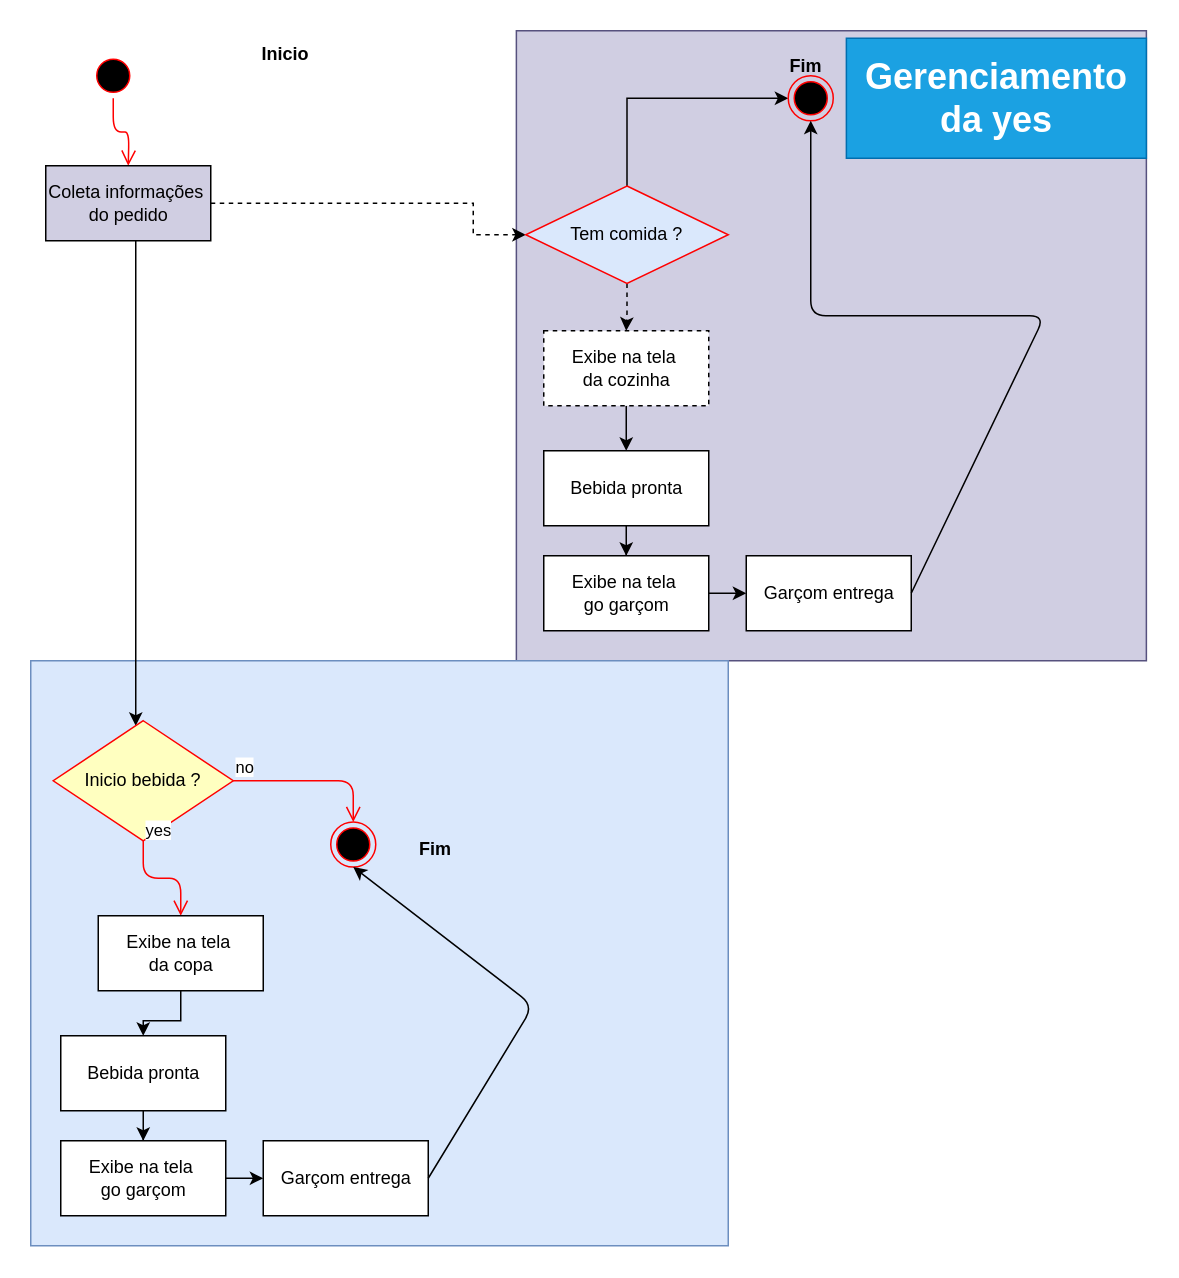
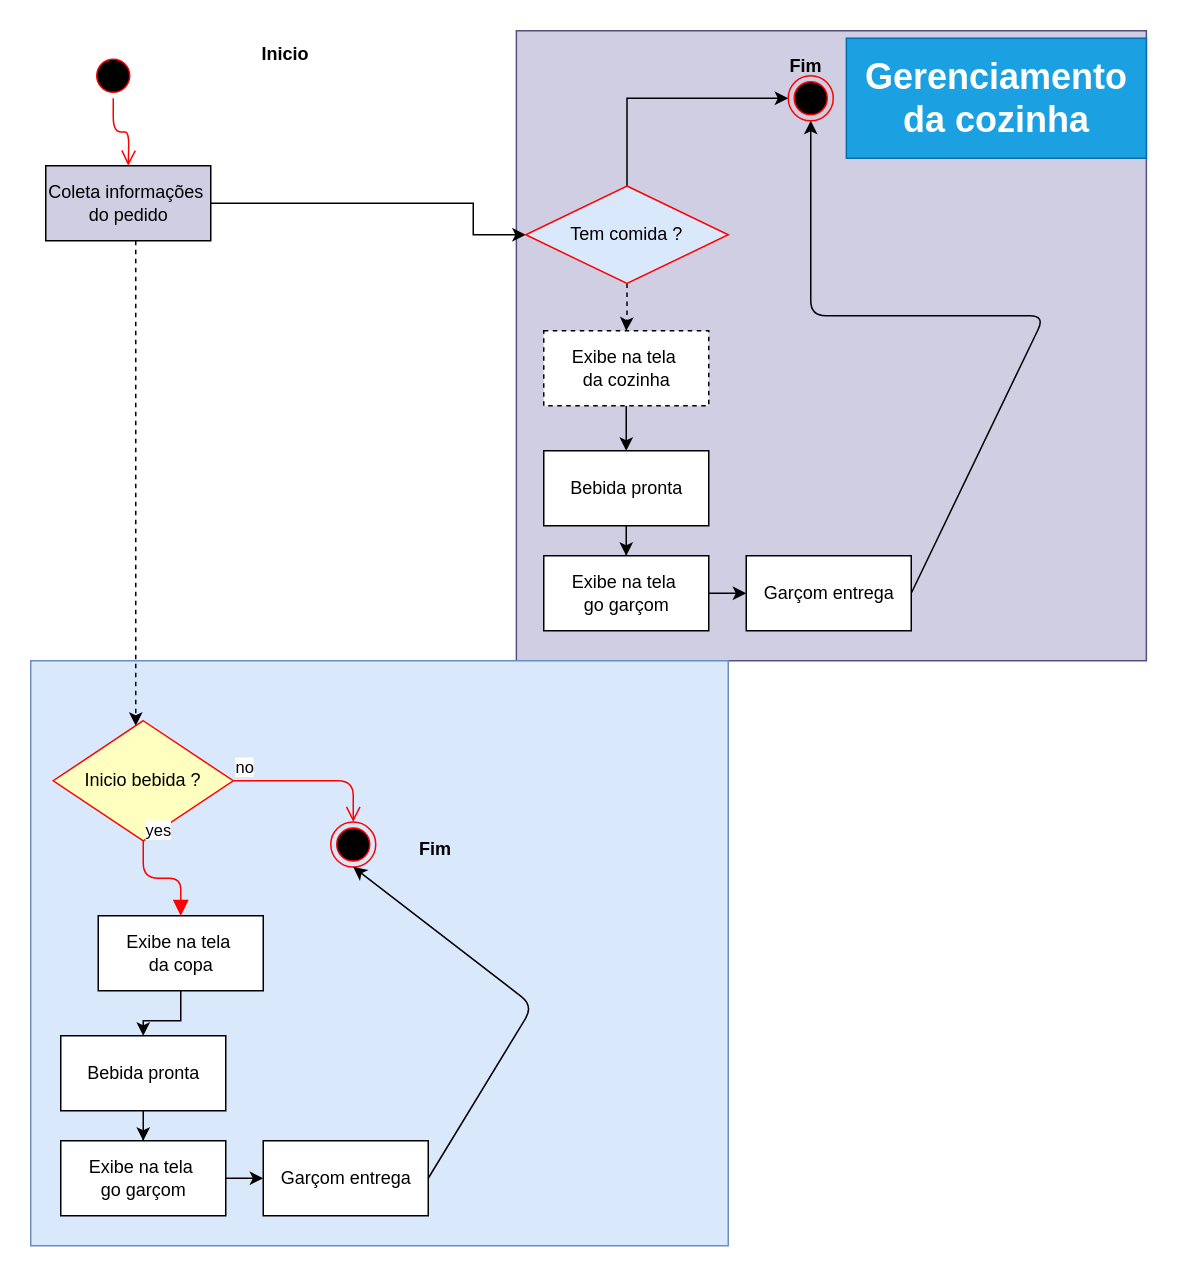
  <mxCell id="0" />
  <mxCell id="1" parent="0" />
  <mxCell id="2" value="" style="whiteSpace=wrap;html=1;aspect=fixed;fillColor=#d0cee2;strokeColor=#56517e;" parent="1" vertex="1"><mxGeometry x="343.75" y="20" width="420" height="420" as="geometry" /></mxCell>
  <mxCell id="3" value="" style="rounded=0;whiteSpace=wrap;html=1;fillColor=#dae8fc;strokeColor=#6c8ebf;" parent="1" vertex="1"><mxGeometry x="20" y="440" width="465" height="390" as="geometry" /></mxCell>
  <mxCell id="4" value="0" style="ellipse;html=1;shape=startState;fillColor=#000000;strokeColor=#ff0000;" parent="1" vertex="1"><mxGeometry x="60" y="35" width="30" height="30" as="geometry" /></mxCell>
  <mxCell id="5" value="" style="edgeStyle=orthogonalEdgeStyle;html=1;verticalAlign=bottom;endArrow=open;endSize=8;strokeColor=#ff0000;" parent="1" source="4" edge="1"><mxGeometry relative="1" as="geometry"><mxPoint x="85" y="110" as="targetPoint" /></mxGeometry></mxCell>
- <mxCell id="6" value="" style="edgeStyle=orthogonalEdgeStyle;rounded=0;orthogonalLoop=1;jettySize=auto;html=1;" parent="1" source="8" target="9" edge="1"><mxGeometry relative="1" as="geometry"><Array as="points"><mxPoint x="90" y="367.5" /><mxPoint x="90" y="367.5" /></Array></mxGeometry></mxCell>
- <mxCell id="7" style="edgeStyle=orthogonalEdgeStyle;rounded=0;orthogonalLoop=1;jettySize=auto;html=1;entryX=0;entryY=0.5;entryDx=0;entryDy=0;dashed=1;" parent="1" source="8" target="17" edge="1"><mxGeometry relative="1" as="geometry"><Array as="points"><mxPoint x="315" y="135" /><mxPoint x="315" y="156" /></Array></mxGeometry></mxCell>
+ <mxCell id="6" value="" style="edgeStyle=orthogonalEdgeStyle;rounded=0;orthogonalLoop=1;jettySize=auto;html=1;dashed=1;" parent="1" source="8" target="9" edge="1"><mxGeometry relative="1" as="geometry"><Array as="points"><mxPoint x="90" y="367.5" /><mxPoint x="90" y="367.5" /></Array></mxGeometry></mxCell>
+ <mxCell id="7" style="edgeStyle=orthogonalEdgeStyle;rounded=0;orthogonalLoop=1;jettySize=auto;html=1;entryX=0;entryY=0.5;entryDx=0;entryDy=0;" parent="1" source="8" target="17" edge="1"><mxGeometry relative="1" as="geometry"><Array as="points"><mxPoint x="315" y="135" /><mxPoint x="315" y="156" /></Array></mxGeometry></mxCell>
  <mxCell id="8" value="Coleta informações&amp;nbsp;&lt;br&gt;do pedido" style="html=1;fillColor=#d0cee2;" parent="1" vertex="1"><mxGeometry x="30" y="110" width="110" height="50" as="geometry" /></mxCell>
  <mxCell id="9" value="Inicio bebida ?" style="rhombus;whiteSpace=wrap;html=1;fillColor=#ffffc0;strokeColor=#ff0000;" parent="1" vertex="1"><mxGeometry x="35" y="480" width="120" height="80" as="geometry" /></mxCell>
  <mxCell id="10" value="no" style="edgeStyle=orthogonalEdgeStyle;html=1;align=left;verticalAlign=bottom;endArrow=open;endSize=8;strokeColor=#ff0000;entryX=0.5;entryY=0;entryDx=0;entryDy=0;" parent="1" source="9" target="14" edge="1"><mxGeometry x="-1" relative="1" as="geometry"><mxPoint x="235" y="487.5" as="targetPoint" /></mxGeometry></mxCell>
- <mxCell id="11" value="yes" style="edgeStyle=orthogonalEdgeStyle;html=1;align=left;verticalAlign=top;endArrow=open;endSize=8;strokeColor=#ff0000;entryX=0.5;entryY=0;entryDx=0;entryDy=0;" parent="1" source="9" target="13" edge="1"><mxGeometry x="-1" y="-20" relative="1" as="geometry"><mxPoint x="135" y="497.5" as="targetPoint" /><Array as="points" /><mxPoint x="20" y="-20" as="offset" /></mxGeometry></mxCell>
+ <mxCell id="11" value="yes" style="edgeStyle=orthogonalEdgeStyle;html=1;align=left;verticalAlign=top;endArrow=block;endSize=8;strokeColor=#ff0000;entryX=0.5;entryY=0;entryDx=0;entryDy=0;" parent="1" source="9" target="13" edge="1"><mxGeometry x="-1" y="-20" relative="1" as="geometry"><mxPoint x="135" y="497.5" as="targetPoint" /><Array as="points" /><mxPoint x="20" y="-20" as="offset" /></mxGeometry></mxCell>
  <mxCell id="12" value="" style="edgeStyle=orthogonalEdgeStyle;rounded=0;orthogonalLoop=1;jettySize=auto;html=1;" parent="1" source="13" target="19" edge="1"><mxGeometry relative="1" as="geometry" /></mxCell>
  <mxCell id="13" value="Exibe na tela&amp;nbsp;&lt;br&gt;da copa" style="html=1;" parent="1" vertex="1"><mxGeometry x="65" y="610" width="110" height="50" as="geometry" /></mxCell>
  <mxCell id="14" value="Fim" style="ellipse;html=1;shape=endState;fillColor=#000000;strokeColor=#ff0000;" parent="1" vertex="1"><mxGeometry x="220" y="547.5" width="30" height="30" as="geometry" /></mxCell>
  <mxCell id="15" style="edgeStyle=orthogonalEdgeStyle;rounded=0;orthogonalLoop=1;jettySize=auto;html=1;exitX=0.5;exitY=0;exitDx=0;exitDy=0;entryX=0;entryY=0.5;entryDx=0;entryDy=0;" parent="1" source="17" target="23" edge="1"><mxGeometry relative="1" as="geometry"><mxPoint x="418" y="50" as="targetPoint" /></mxGeometry></mxCell>
  <mxCell id="16" style="edgeStyle=orthogonalEdgeStyle;rounded=0;orthogonalLoop=1;jettySize=auto;html=1;entryX=0.5;entryY=0;entryDx=0;entryDy=0;dashed=1;" parent="1" source="17" target="25" edge="1"><mxGeometry relative="1" as="geometry" /></mxCell>
  <mxCell id="17" value="Tem comida ?" style="rhombus;whiteSpace=wrap;html=1;fillColor=#dae8fc;strokeColor=#ff0000;" parent="1" vertex="1"><mxGeometry x="350" y="123.5" width="135" height="65" as="geometry" /></mxCell>
  <mxCell id="18" value="" style="edgeStyle=orthogonalEdgeStyle;rounded=0;orthogonalLoop=1;jettySize=auto;html=1;" parent="1" source="19" target="21" edge="1"><mxGeometry relative="1" as="geometry" /></mxCell>
  <mxCell id="19" value="Bebida pronta" style="html=1;" parent="1" vertex="1"><mxGeometry x="40" y="690" width="110" height="50" as="geometry" /></mxCell>
  <mxCell id="20" value="" style="edgeStyle=orthogonalEdgeStyle;rounded=0;orthogonalLoop=1;jettySize=auto;html=1;" parent="1" source="21" target="22" edge="1"><mxGeometry relative="1" as="geometry" /></mxCell>
  <mxCell id="21" value="Exibe na tela&amp;nbsp;&lt;br&gt;go garçom" style="html=1;" parent="1" vertex="1"><mxGeometry x="40" y="760" width="110" height="50" as="geometry" /></mxCell>
  <mxCell id="22" value="Garçom entrega" style="html=1;" parent="1" vertex="1"><mxGeometry x="175" y="760" width="110" height="50" as="geometry" /></mxCell>
  <mxCell id="23" value="" style="ellipse;html=1;shape=endState;fillColor=#000000;strokeColor=#ff0000;" parent="1" vertex="1"><mxGeometry x="525" y="50" width="30" height="30" as="geometry" /></mxCell>
  <mxCell id="24" style="edgeStyle=orthogonalEdgeStyle;rounded=0;orthogonalLoop=1;jettySize=auto;html=1;exitX=0.5;exitY=1;exitDx=0;exitDy=0;entryX=0.5;entryY=0;entryDx=0;entryDy=0;" parent="1" source="25" target="27" edge="1"><mxGeometry relative="1" as="geometry" /></mxCell>
  <mxCell id="25" value="Exibe na tela&amp;nbsp;&lt;br&gt;da cozinha" style="html=1;dashed=1;" parent="1" vertex="1"><mxGeometry x="362" y="220" width="110" height="50" as="geometry" /></mxCell>
  <mxCell id="26" value="" style="edgeStyle=orthogonalEdgeStyle;rounded=0;orthogonalLoop=1;jettySize=auto;html=1;" parent="1" source="27" target="29" edge="1"><mxGeometry relative="1" as="geometry" /></mxCell>
  <mxCell id="27" value="Bebida pronta" style="html=1;" parent="1" vertex="1"><mxGeometry x="362" y="300" width="110" height="50" as="geometry" /></mxCell>
  <mxCell id="28" value="" style="edgeStyle=orthogonalEdgeStyle;rounded=0;orthogonalLoop=1;jettySize=auto;html=1;" parent="1" source="29" target="30" edge="1"><mxGeometry relative="1" as="geometry" /></mxCell>
  <mxCell id="29" value="Exibe na tela&amp;nbsp;&lt;br&gt;go garçom" style="html=1;" parent="1" vertex="1"><mxGeometry x="362" y="370" width="110" height="50" as="geometry" /></mxCell>
  <mxCell id="30" value="Garçom entrega" style="html=1;" parent="1" vertex="1"><mxGeometry x="497" y="370" width="110" height="50" as="geometry" /></mxCell>
  <mxCell id="31" value="Fim" style="text;align=center;fontStyle=1;verticalAlign=middle;spacingLeft=3;spacingRight=3;strokeColor=none;rotatable=0;points=[[0,0.5],[1,0.5]];portConstraint=eastwest;" parent="1" vertex="1"><mxGeometry x="497" y="30" width="80" height="26" as="geometry" /></mxCell>
  <mxCell id="32" value="Inicio" style="text;align=center;fontStyle=1;verticalAlign=middle;spacingLeft=3;spacingRight=3;strokeColor=none;rotatable=0;points=[[0,0.5],[1,0.5]];portConstraint=eastwest;" parent="1" vertex="1"><mxGeometry x="150" y="22" width="80" height="26" as="geometry" /></mxCell>
  <mxCell id="33" value="Fim" style="text;align=center;fontStyle=1;verticalAlign=middle;spacingLeft=3;spacingRight=3;strokeColor=none;rotatable=0;points=[[0,0.5],[1,0.5]];portConstraint=eastwest;" parent="1" vertex="1"><mxGeometry x="250" y="552" width="80" height="26" as="geometry" /></mxCell>
  <mxCell id="34" value="" style="endArrow=classic;html=1;exitX=1;exitY=0.5;exitDx=0;exitDy=0;entryX=0.5;entryY=1;entryDx=0;entryDy=0;" parent="1" source="30" target="23" edge="1"><mxGeometry width="50" height="50" relative="1" as="geometry"><mxPoint x="696" y="370" as="sourcePoint" /><mxPoint x="535" y="230" as="targetPoint" /><Array as="points"><mxPoint x="696" y="210" /><mxPoint x="540" y="210" /></Array></mxGeometry></mxCell>
- <mxCell id="35" value="&lt;h1&gt;Gerenciamento da yes&lt;/h1&gt;" style="text;html=1;strokeColor=#006EAF;fillColor=#1ba1e2;align=center;verticalAlign=middle;whiteSpace=wrap;rounded=0;fontColor=#ffffff;" parent="1" vertex="1"><mxGeometry x="563.75" y="25" width="200" height="80" as="geometry" /></mxCell>
+ <mxCell id="35" value="&lt;h1&gt;Gerenciamento da cozinha&lt;/h1&gt;" style="text;html=1;strokeColor=#006EAF;fillColor=#1ba1e2;align=center;verticalAlign=middle;whiteSpace=wrap;rounded=0;fontColor=#ffffff;" parent="1" vertex="1"><mxGeometry x="563.75" y="25" width="200" height="80" as="geometry" /></mxCell>
  <mxCell id="36" value="" style="endArrow=classic;html=1;entryX=0.5;entryY=1;entryDx=0;entryDy=0;exitX=1;exitY=0.5;exitDx=0;exitDy=0;" edge="1" parent="1" source="22" target="14"><mxGeometry width="50" height="50" relative="1" as="geometry"><mxPoint x="405" y="660" as="sourcePoint" /><mxPoint x="455" y="610" as="targetPoint" /><Array as="points"><mxPoint x="355" y="670" /></Array></mxGeometry></mxCell>
